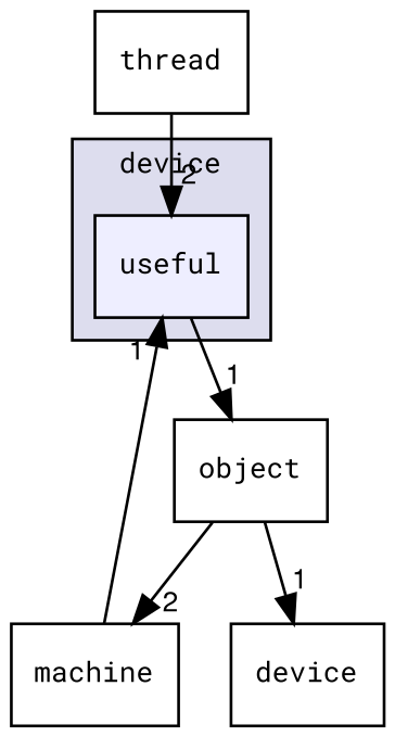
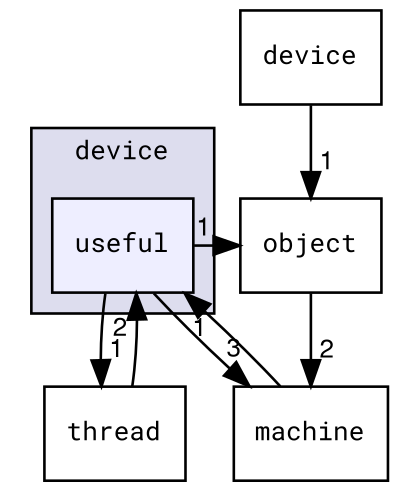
  digraph {
    compound=true
    fontname="Roboto Mono"
    node [fontname="Roboto Mono" fontsize=10 shape=box]
    edge [fontname="Roboto Mono" headlabel=1 labeldistance=1.5 labelfontname=FreeSans labelfontsize=10]
    n1 [fillcolor="#eeeeff" label=useful pencolor=black style=filled]
    n2 [label=object]
    n3 [label=thread]
    n4 [label=machine]
    n5 [label=device]
    subgraph cluster_1 {
      bgcolor="#ddddee"
      fontsize=10
      label=device
      pencolor=black
      n1
    }
    n1 -> n2
+   n1 -> n3
+   n1 -> n4 [headlabel=3]
    n2 -> n4 [headlabel=2]
    n3 -> n1 [headlabel=2]
    n4 -> n1
-   n2 -> n5
+   n5 -> n2
  }
